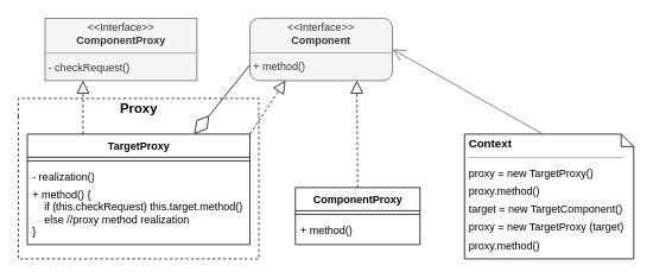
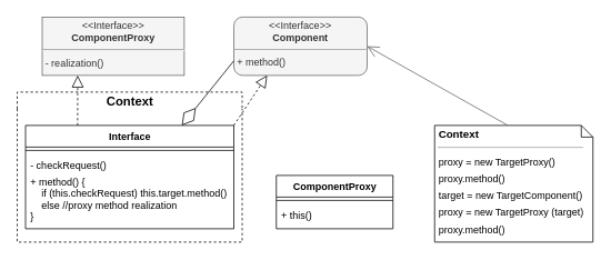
  <mxCell id="0" />
  <mxCell id="1" parent="0" />
  <mxCell id="2" value="&lt;p style=&quot;margin: 4px 0px 0px ; text-align: center ; line-height: 120%&quot;&gt;&lt;span&gt;&amp;lt;&amp;lt;Interface&amp;gt;&amp;gt;&lt;/span&gt;&lt;br&gt;&lt;b&gt;Component&lt;/b&gt;&lt;/p&gt;&lt;hr size=&quot;1&quot;&gt;&lt;p style=&quot;margin: 0px 0px 0px 4px ; line-height: 160%&quot;&gt;+ method()&lt;/p&gt;" style="verticalAlign=top;align=left;overflow=fill;fontSize=12;fontFamily=Helvetica;html=1;shadow=0;glass=0;comic=0;labelBackgroundColor=none;labelBorderColor=none;imageAspect=1;noLabel=0;portConstraintRotation=0;snapToPoint=0;container=1;dropTarget=1;collapsible=0;autosize=0;spacingLeft=0;spacingRight=0;fontStyle=0;fillColor=#f5f5f5;strokeColor=#666666;fontColor=#333333;rounded=1;" parent="1" vertex="1"><mxGeometry x="280" y="20" width="160" height="70" as="geometry" /></mxCell>
- <mxCell id="3" value="" style="endArrow=block;dashed=1;endFill=0;endSize=12;html=1;exitX=0.5;exitY=0;exitDx=0;exitDy=0;entryX=0.75;entryY=1;entryDx=0;entryDy=0;" parent="1" source="15" target="2" edge="1"><mxGeometry width="160" relative="1" as="geometry"><mxPoint x="313" y="-884" as="sourcePoint" /><mxPoint x="361" y="-120" as="targetPoint" /></mxGeometry></mxCell>
  <mxCell id="4" value="" style="endArrow=diamondThin;endFill=0;endSize=24;html=1;exitX=0;exitY=0.75;exitDx=0;exitDy=0;entryX=0.75;entryY=0;entryDx=0;entryDy=0;" parent="1" source="2" target="6" edge="1"><mxGeometry width="160" relative="1" as="geometry"><mxPoint x="523" y="-785" as="sourcePoint" /><mxPoint x="332" y="125" as="targetPoint" /></mxGeometry></mxCell>
- <mxCell id="5" value="Proxy" style="swimlane;html=1;horizontal=1;startSize=20;fillColor=none;strokeColor=#000000;rounded=0;comic=0;fontSize=15;dashed=1;swimlaneLine=0;shadow=0;glass=0;perimeterSpacing=0;collapsible=0;" parent="1" vertex="1"><mxGeometry x="20" y="110" width="270" height="180" as="geometry"><mxRectangle x="140" y="100" width="100" height="20" as="alternateBounds" /></mxGeometry></mxCell>
- <mxCell id="6" value="TargetProxy" style="swimlane;fontStyle=1;align=center;verticalAlign=top;childLayout=stackLayout;horizontal=1;startSize=26;horizontalStack=0;resizeParent=1;resizeParentMax=0;resizeLast=0;collapsible=0;marginBottom=0;rounded=0;shadow=0;glass=0;comic=0;strokeWidth=1;fontSize=12;labelBackgroundColor=none;fillColor=#ffffff;html=1;" parent="5" vertex="1"><mxGeometry x="10" y="40" width="250" height="124" as="geometry" /></mxCell>
+ <mxCell id="5" value="Context" style="swimlane;html=1;horizontal=1;startSize=20;fillColor=none;strokeColor=#000000;rounded=0;comic=0;fontSize=15;dashed=1;swimlaneLine=0;shadow=0;glass=0;perimeterSpacing=0;collapsible=0;" parent="1" vertex="1"><mxGeometry x="20" y="110" width="270" height="180" as="geometry"><mxRectangle x="140" y="100" width="100" height="20" as="alternateBounds" /></mxGeometry></mxCell>
+ <mxCell id="6" value="Interface" style="swimlane;fontStyle=1;align=center;verticalAlign=top;childLayout=stackLayout;horizontal=1;startSize=26;horizontalStack=0;resizeParent=1;resizeParentMax=0;resizeLast=0;collapsible=0;marginBottom=0;rounded=0;shadow=0;glass=0;comic=0;strokeWidth=1;fontSize=12;labelBackgroundColor=none;fillColor=#ffffff;html=1;" parent="5" vertex="1"><mxGeometry x="10" y="40" width="250" height="124" as="geometry" /></mxCell>
  <mxCell id="7" value="" style="line;strokeWidth=1;fillColor=none;align=left;verticalAlign=middle;spacingTop=-1;spacingLeft=3;spacingRight=3;rotatable=0;labelPosition=right;points=[];portConstraint=eastwest;" parent="6" vertex="1"><mxGeometry y="26" width="250" height="8" as="geometry" /></mxCell>
- <mxCell id="8" value="- realization()" style="text;strokeColor=none;fillColor=none;align=left;verticalAlign=top;spacingLeft=4;spacingRight=4;overflow=hidden;rotatable=0;points=[[0,0.5],[1,0.5]];portConstraint=eastwest;" parent="6" vertex="1"><mxGeometry y="34" width="250" height="20" as="geometry" /></mxCell>
+ <mxCell id="8" value="- checkRequest()" style="text;strokeColor=none;fillColor=none;align=left;verticalAlign=top;spacingLeft=4;spacingRight=4;overflow=hidden;rotatable=0;points=[[0,0.5],[1,0.5]];portConstraint=eastwest;" parent="6" vertex="1"><mxGeometry y="34" width="250" height="20" as="geometry" /></mxCell>
  <mxCell id="9" value="+ method() {&#10;    if (this.checkRequest) this.target.method()&#10;    else //proxy method realization&#10;}" style="text;strokeColor=none;fillColor=none;align=left;verticalAlign=top;spacingLeft=4;spacingRight=4;overflow=hidden;rotatable=0;points=[[0,0.5],[1,0.5]];portConstraint=eastwest;" parent="6" vertex="1"><mxGeometry y="54" width="250" height="70" as="geometry" /></mxCell>
  <mxCell id="10" value="&lt;p style=&quot;line-height: 20%&quot;&gt;Context&lt;br&gt;&lt;/p&gt;&lt;hr&gt;&lt;span style=&quot;font-size: 12px ; font-weight: 400 ; line-height: 170%&quot;&gt;proxy = new TargetProxy()&lt;br&gt;proxy.method()&lt;br&gt;&lt;/span&gt;&lt;font style=&quot;font-size: 12px&quot;&gt;&lt;span style=&quot;font-weight: normal ; line-height: 170%&quot;&gt;target = new TargetComponent()&lt;br&gt;proxy = new TargetProxy (target)&lt;br&gt;proxy.method()&lt;/span&gt;&lt;/font&gt;&lt;br&gt;&lt;p&gt;&lt;/p&gt;" style="shape=note;size=14;verticalAlign=top;align=left;spacingTop=-13;rounded=0;shadow=0;glass=0;comic=0;strokeColor=#000000;fillColor=none;fontSize=13;fontStyle=1;labelBorderColor=none;whiteSpace=wrap;html=1;spacingLeft=0;spacingBottom=0;spacingRight=0;spacing=5;labelBackgroundColor=none;" parent="1" vertex="1"><mxGeometry x="521" y="150" width="190" height="140" as="geometry" /></mxCell>
  <mxCell id="11" value="" style="endArrow=open;endFill=1;endSize=12;html=1;exitX=0;exitY=0;exitDx=88;exitDy=0;exitPerimeter=0;strokeColor=#666666;entryX=1;entryY=0.5;entryDx=0;entryDy=0;" parent="1" source="10" target="2" edge="1"><mxGeometry width="160" relative="1" as="geometry"><mxPoint x="463" y="-830" as="sourcePoint" /><mxPoint x="283" y="340" as="targetPoint" /></mxGeometry></mxCell>
  <mxCell id="12" value="" style="endArrow=block;dashed=1;endFill=0;endSize=12;html=1;exitX=0.25;exitY=0;exitDx=0;exitDy=0;entryX=0.25;entryY=1;entryDx=0;entryDy=0;" parent="1" source="6" target="13" edge="1"><mxGeometry width="160" relative="1" as="geometry"><mxPoint x="442" y="210" as="sourcePoint" /><mxPoint x="53" y="-27" as="targetPoint" /></mxGeometry></mxCell>
- <mxCell id="13" value="&lt;p style=&quot;margin: 4px 0px 0px ; text-align: center ; line-height: 120%&quot;&gt;&lt;span&gt;&amp;lt;&amp;lt;Interface&amp;gt;&amp;gt;&lt;/span&gt;&lt;br&gt;&lt;b&gt;ComponentProxy&lt;/b&gt;&lt;/p&gt;&lt;hr&gt;&lt;p style=&quot;margin: 0px 0px 0px 4px ; line-height: 160%&quot;&gt;&lt;span&gt;- checkRequest()&lt;/span&gt;&lt;/p&gt;" style="verticalAlign=top;align=left;overflow=fill;fontSize=12;fontFamily=Helvetica;html=1;rounded=0;shadow=0;glass=0;comic=0;labelBackgroundColor=none;labelBorderColor=none;imageAspect=1;noLabel=0;portConstraintRotation=0;snapToPoint=0;container=1;dropTarget=1;collapsible=0;autosize=0;spacingLeft=0;spacingRight=0;fontStyle=0;fillColor=#f5f5f5;strokeColor=#666666;fontColor=#333333;" parent="1" vertex="1"><mxGeometry x="50" y="20" width="170.5" height="70" as="geometry" /></mxCell>
+ <mxCell id="13" value="&lt;p style=&quot;margin: 4px 0px 0px ; text-align: center ; line-height: 120%&quot;&gt;&lt;span&gt;&amp;lt;&amp;lt;Interface&amp;gt;&amp;gt;&lt;/span&gt;&lt;br&gt;&lt;b&gt;ComponentProxy&lt;/b&gt;&lt;/p&gt;&lt;hr&gt;&lt;p style=&quot;margin: 0px 0px 0px 4px ; line-height: 160%&quot;&gt;&lt;span&gt;- realization()&lt;/span&gt;&lt;/p&gt;" style="verticalAlign=top;align=left;overflow=fill;fontSize=12;fontFamily=Helvetica;html=1;rounded=0;shadow=0;glass=0;comic=0;labelBackgroundColor=none;labelBorderColor=none;imageAspect=1;noLabel=0;portConstraintRotation=0;snapToPoint=0;container=1;dropTarget=1;collapsible=0;autosize=0;spacingLeft=0;spacingRight=0;fontStyle=0;fillColor=#f5f5f5;strokeColor=#666666;fontColor=#333333;" parent="1" vertex="1"><mxGeometry x="50" y="20" width="170.5" height="70" as="geometry" /></mxCell>
  <mxCell id="14" value="" style="endArrow=block;dashed=1;endFill=0;endSize=12;html=1;exitX=1;exitY=0;exitDx=0;exitDy=0;entryX=0.25;entryY=1;entryDx=0;entryDy=0;" parent="1" source="6" target="2" edge="1"><mxGeometry width="160" relative="1" as="geometry"><mxPoint x="193" y="90" as="sourcePoint" /><mxPoint x="353" y="90" as="targetPoint" /></mxGeometry></mxCell>
  <mxCell id="15" value="ComponentProxy" style="swimlane;fontStyle=1;align=center;verticalAlign=top;childLayout=stackLayout;horizontal=1;startSize=26;horizontalStack=0;resizeParent=1;resizeParentMax=0;resizeLast=0;collapsible=0;marginBottom=0;rounded=0;shadow=0;glass=0;comic=0;strokeWidth=1;fontSize=12;labelBackgroundColor=none;fillColor=#ffffff;html=1;" parent="1" vertex="1"><mxGeometry x="331" y="210" width="140" height="64" as="geometry" /></mxCell>
  <mxCell id="16" value="" style="line;strokeWidth=1;fillColor=none;align=left;verticalAlign=middle;spacingTop=-1;spacingLeft=3;spacingRight=3;rotatable=0;labelPosition=right;points=[];portConstraint=eastwest;" parent="15" vertex="1"><mxGeometry y="26" width="140" height="8" as="geometry" /></mxCell>
- <mxCell id="17" value="+ method()" style="text;strokeColor=none;fillColor=none;align=left;verticalAlign=top;spacingLeft=4;spacingRight=4;overflow=hidden;rotatable=0;points=[[0,0.5],[1,0.5]];portConstraint=eastwest;" parent="15" vertex="1"><mxGeometry y="34" width="140" height="30" as="geometry" /></mxCell>
+ <mxCell id="17" value="+ this()" style="text;strokeColor=none;fillColor=none;align=left;verticalAlign=top;spacingLeft=4;spacingRight=4;overflow=hidden;rotatable=0;points=[[0,0.5],[1,0.5]];portConstraint=eastwest;" parent="15" vertex="1"><mxGeometry y="34" width="140" height="30" as="geometry" /></mxCell>
